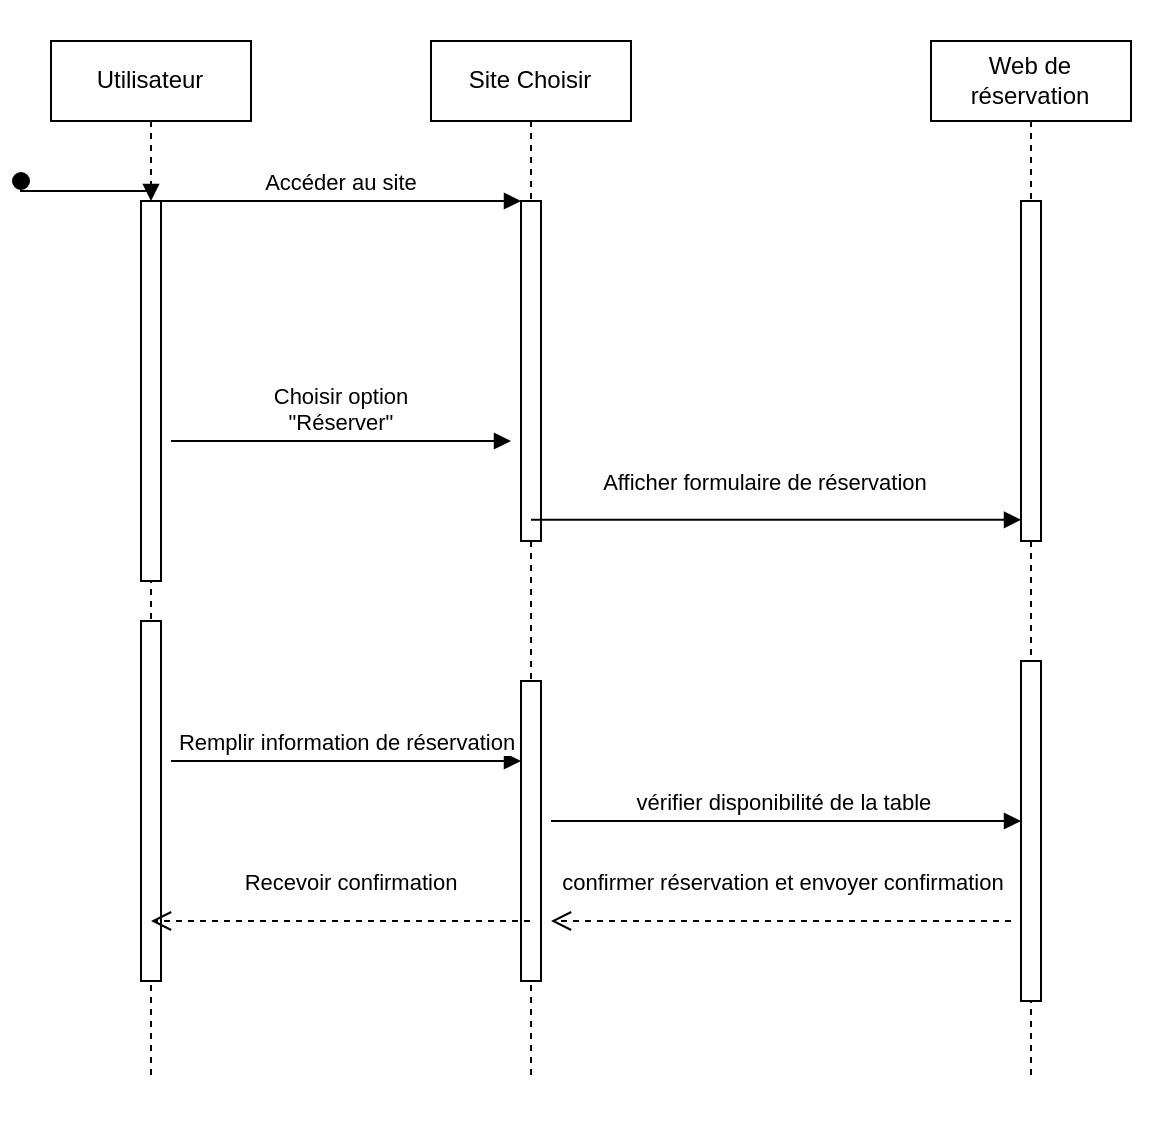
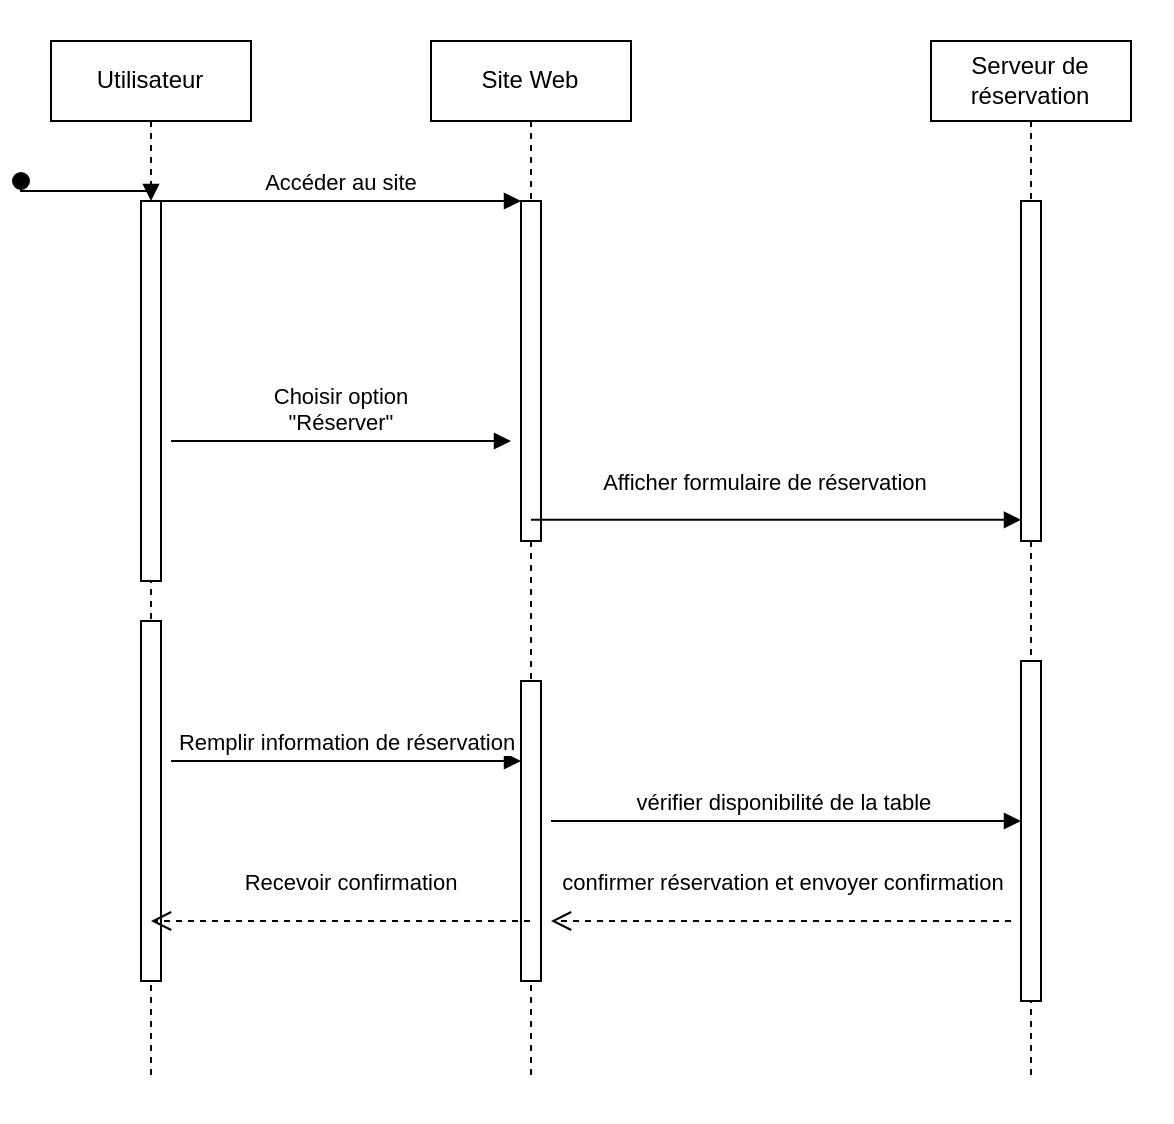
  <mxCell id="0" />
  <mxCell id="1" parent="0" />
  <mxCell id="2" value="Utilisateur" style="shape=umlLifeline;perimeter=lifelinePerimeter;whiteSpace=wrap;html=1;container=0;dropTarget=0;collapsible=0;recursiveResize=0;outlineConnect=0;portConstraint=eastwest;newEdgeStyle={&quot;edgeStyle&quot;:&quot;elbowEdgeStyle&quot;,&quot;elbow&quot;:&quot;vertical&quot;,&quot;curved&quot;:0,&quot;rounded&quot;:0};" vertex="1" parent="1"><mxGeometry x="20" y="20" width="100" height="520" as="geometry" /></mxCell>
  <mxCell id="3" value="" style="html=1;points=[];perimeter=orthogonalPerimeter;outlineConnect=0;targetShapes=umlLifeline;portConstraint=eastwest;newEdgeStyle={&quot;edgeStyle&quot;:&quot;elbowEdgeStyle&quot;,&quot;elbow&quot;:&quot;vertical&quot;,&quot;curved&quot;:0,&quot;rounded&quot;:0};" vertex="1" parent="2"><mxGeometry x="45" y="80" width="10" height="190" as="geometry" /></mxCell>
  <mxCell id="4" value="" style="html=1;verticalAlign=bottom;startArrow=oval;endArrow=block;startSize=8;edgeStyle=elbowEdgeStyle;elbow=vertical;curved=0;rounded=0;" edge="1" parent="2" target="3"><mxGeometry relative="1" as="geometry"><mxPoint x="-15" y="70" as="sourcePoint" /></mxGeometry></mxCell>
  <mxCell id="5" value="" style="html=1;points=[];perimeter=orthogonalPerimeter;outlineConnect=0;targetShapes=umlLifeline;portConstraint=eastwest;newEdgeStyle={&quot;edgeStyle&quot;:&quot;elbowEdgeStyle&quot;,&quot;elbow&quot;:&quot;vertical&quot;,&quot;curved&quot;:0,&quot;rounded&quot;:0};" vertex="1" parent="2"><mxGeometry x="45" y="290" width="10" height="180" as="geometry" /></mxCell>
- <mxCell id="6" value="Site Choisir" style="shape=umlLifeline;perimeter=lifelinePerimeter;whiteSpace=wrap;html=1;container=0;dropTarget=0;collapsible=0;recursiveResize=0;outlineConnect=0;portConstraint=eastwest;newEdgeStyle={&quot;edgeStyle&quot;:&quot;elbowEdgeStyle&quot;,&quot;elbow&quot;:&quot;vertical&quot;,&quot;curved&quot;:0,&quot;rounded&quot;:0};" vertex="1" parent="1"><mxGeometry x="210" y="20" width="100" height="520" as="geometry" /></mxCell>
+ <mxCell id="6" value="Site Web" style="shape=umlLifeline;perimeter=lifelinePerimeter;whiteSpace=wrap;html=1;container=0;dropTarget=0;collapsible=0;recursiveResize=0;outlineConnect=0;portConstraint=eastwest;newEdgeStyle={&quot;edgeStyle&quot;:&quot;elbowEdgeStyle&quot;,&quot;elbow&quot;:&quot;vertical&quot;,&quot;curved&quot;:0,&quot;rounded&quot;:0};" vertex="1" parent="1"><mxGeometry x="210" y="20" width="100" height="520" as="geometry" /></mxCell>
  <mxCell id="7" value="" style="html=1;points=[];perimeter=orthogonalPerimeter;outlineConnect=0;targetShapes=umlLifeline;portConstraint=eastwest;newEdgeStyle={&quot;edgeStyle&quot;:&quot;elbowEdgeStyle&quot;,&quot;elbow&quot;:&quot;vertical&quot;,&quot;curved&quot;:0,&quot;rounded&quot;:0};" vertex="1" parent="6"><mxGeometry x="45" y="80" width="10" height="170" as="geometry" /></mxCell>
  <mxCell id="8" value="" style="html=1;points=[];perimeter=orthogonalPerimeter;outlineConnect=0;targetShapes=umlLifeline;portConstraint=eastwest;newEdgeStyle={&quot;edgeStyle&quot;:&quot;elbowEdgeStyle&quot;,&quot;elbow&quot;:&quot;vertical&quot;,&quot;curved&quot;:0,&quot;rounded&quot;:0};" vertex="1" parent="6"><mxGeometry x="45" y="320" width="10" height="150" as="geometry" /></mxCell>
  <mxCell id="9" value="Accéder au site" style="html=1;verticalAlign=bottom;endArrow=block;edgeStyle=elbowEdgeStyle;elbow=vertical;curved=0;rounded=0;" edge="1" parent="1" source="3" target="7"><mxGeometry relative="1" as="geometry"><mxPoint x="175" y="110" as="sourcePoint" /><Array as="points"><mxPoint x="160" y="100" /></Array></mxGeometry></mxCell>
- <mxCell id="10" value="Web de réservation" style="shape=umlLifeline;perimeter=lifelinePerimeter;whiteSpace=wrap;html=1;container=0;dropTarget=0;collapsible=0;recursiveResize=0;outlineConnect=0;portConstraint=eastwest;newEdgeStyle={&quot;edgeStyle&quot;:&quot;elbowEdgeStyle&quot;,&quot;elbow&quot;:&quot;vertical&quot;,&quot;curved&quot;:0,&quot;rounded&quot;:0};" vertex="1" parent="1"><mxGeometry x="460" y="20" width="100" height="520" as="geometry" /></mxCell>
+ <mxCell id="10" value="Serveur de réservation" style="shape=umlLifeline;perimeter=lifelinePerimeter;whiteSpace=wrap;html=1;container=0;dropTarget=0;collapsible=0;recursiveResize=0;outlineConnect=0;portConstraint=eastwest;newEdgeStyle={&quot;edgeStyle&quot;:&quot;elbowEdgeStyle&quot;,&quot;elbow&quot;:&quot;vertical&quot;,&quot;curved&quot;:0,&quot;rounded&quot;:0};" vertex="1" parent="1"><mxGeometry x="460" y="20" width="100" height="520" as="geometry" /></mxCell>
  <mxCell id="11" value="" style="html=1;points=[];perimeter=orthogonalPerimeter;outlineConnect=0;targetShapes=umlLifeline;portConstraint=eastwest;newEdgeStyle={&quot;edgeStyle&quot;:&quot;elbowEdgeStyle&quot;,&quot;elbow&quot;:&quot;vertical&quot;,&quot;curved&quot;:0,&quot;rounded&quot;:0};" vertex="1" parent="10"><mxGeometry x="45" y="80" width="10" height="170" as="geometry" /></mxCell>
  <mxCell id="12" value="" style="html=1;points=[];perimeter=orthogonalPerimeter;outlineConnect=0;targetShapes=umlLifeline;portConstraint=eastwest;newEdgeStyle={&quot;edgeStyle&quot;:&quot;elbowEdgeStyle&quot;,&quot;elbow&quot;:&quot;vertical&quot;,&quot;curved&quot;:0,&quot;rounded&quot;:0};" vertex="1" parent="10"><mxGeometry x="45" y="310" width="10" height="170" as="geometry" /></mxCell>
  <mxCell id="13" value="Choisir option&lt;div&gt;&quot;Réserver&quot;&lt;/div&gt;" style="html=1;verticalAlign=bottom;endArrow=block;edgeStyle=elbowEdgeStyle;elbow=vertical;curved=0;rounded=0;" edge="1" parent="1"><mxGeometry relative="1" as="geometry"><mxPoint x="80" y="220" as="sourcePoint" /><Array as="points"><mxPoint x="165" y="220" /></Array><mxPoint x="250" y="220" as="targetPoint" /></mxGeometry></mxCell>
  <mxCell id="14" value="Afficher formulaire de réservation" style="html=1;verticalAlign=bottom;endArrow=block;edgeStyle=elbowEdgeStyle;elbow=vertical;curved=0;rounded=0;" edge="1" parent="1" target="11"><mxGeometry x="-0.048" y="9" relative="1" as="geometry"><mxPoint x="260" y="259.38" as="sourcePoint" /><Array as="points"><mxPoint x="345" y="259.38" /></Array><mxPoint x="430" y="259.38" as="targetPoint" /><mxPoint as="offset" /></mxGeometry></mxCell>
  <mxCell id="15" value="Remplir information de réservation" style="html=1;verticalAlign=bottom;endArrow=block;edgeStyle=elbowEdgeStyle;elbow=vertical;curved=0;rounded=0;" edge="1" parent="1" target="8"><mxGeometry relative="1" as="geometry"><mxPoint x="80" y="380" as="sourcePoint" /><Array as="points"><mxPoint x="165" y="380" /></Array><mxPoint x="250" y="380" as="targetPoint" /></mxGeometry></mxCell>
  <mxCell id="16" value="vérifier disponibilité de la table&amp;nbsp;" style="html=1;verticalAlign=bottom;endArrow=block;edgeStyle=elbowEdgeStyle;elbow=vertical;curved=0;rounded=0;" edge="1" parent="1" target="12"><mxGeometry relative="1" as="geometry"><mxPoint x="270" y="410" as="sourcePoint" /><Array as="points"><mxPoint x="355" y="410" /></Array><mxPoint x="445" y="410" as="targetPoint" /></mxGeometry></mxCell>
  <mxCell id="17" value="confirmer réservation et envoyer confirmation" style="html=1;verticalAlign=bottom;endArrow=open;dashed=1;endSize=8;edgeStyle=elbowEdgeStyle;elbow=horizontal;curved=0;rounded=0;" edge="1" parent="1"><mxGeometry x="-0.002" y="-10" relative="1" as="geometry"><mxPoint x="270" y="460" as="targetPoint" /><Array as="points"><mxPoint x="375" y="460" /></Array><mxPoint x="500" y="460" as="sourcePoint" /><mxPoint x="1" as="offset" /></mxGeometry></mxCell>
  <mxCell id="18" value="Recevoir confirmation" style="html=1;verticalAlign=bottom;endArrow=open;dashed=1;endSize=8;edgeStyle=elbowEdgeStyle;elbow=horizontal;curved=0;rounded=0;" edge="1" parent="1"><mxGeometry x="-0.055" y="-10" relative="1" as="geometry"><mxPoint x="70" y="460" as="targetPoint" /><Array as="points"><mxPoint x="210" y="450" /><mxPoint x="175" y="460" /></Array><mxPoint x="259.5" y="460" as="sourcePoint" /><mxPoint as="offset" /></mxGeometry></mxCell>
